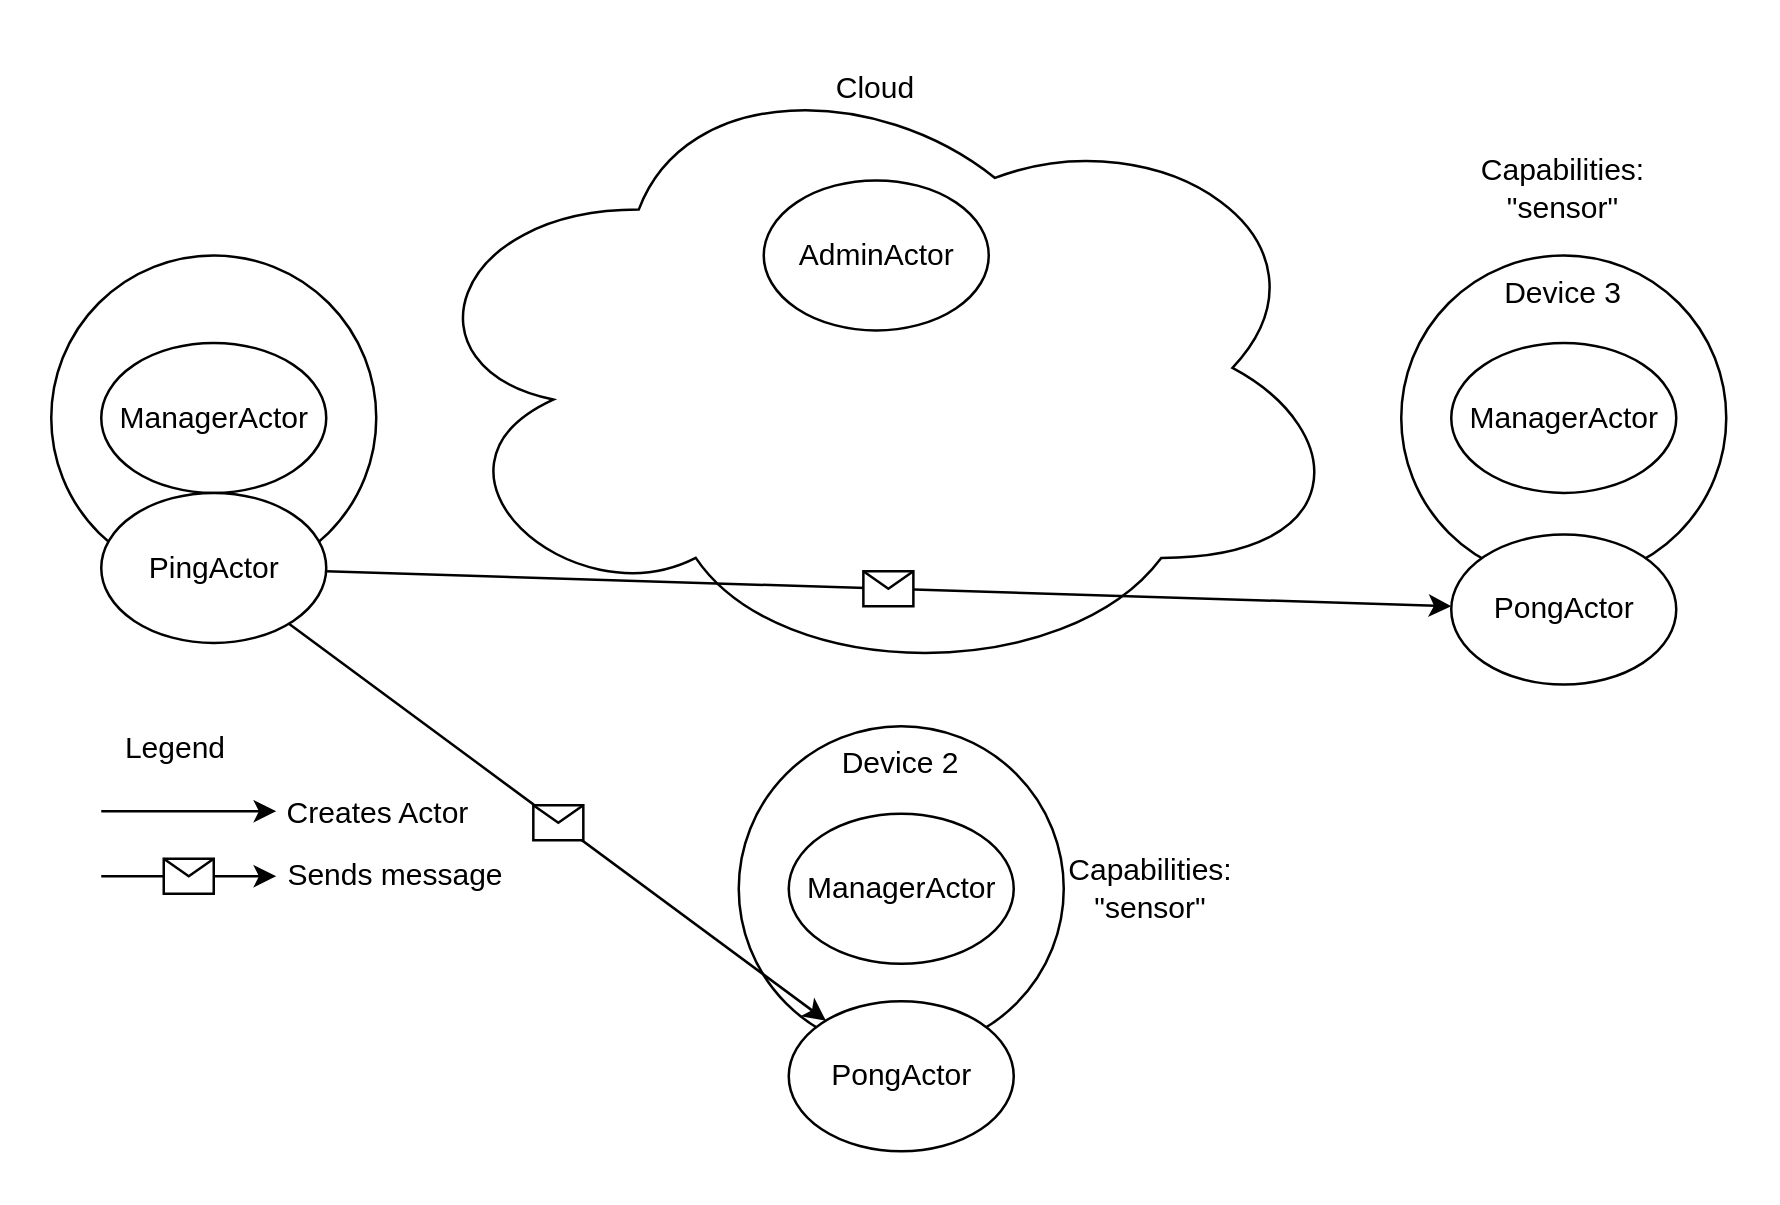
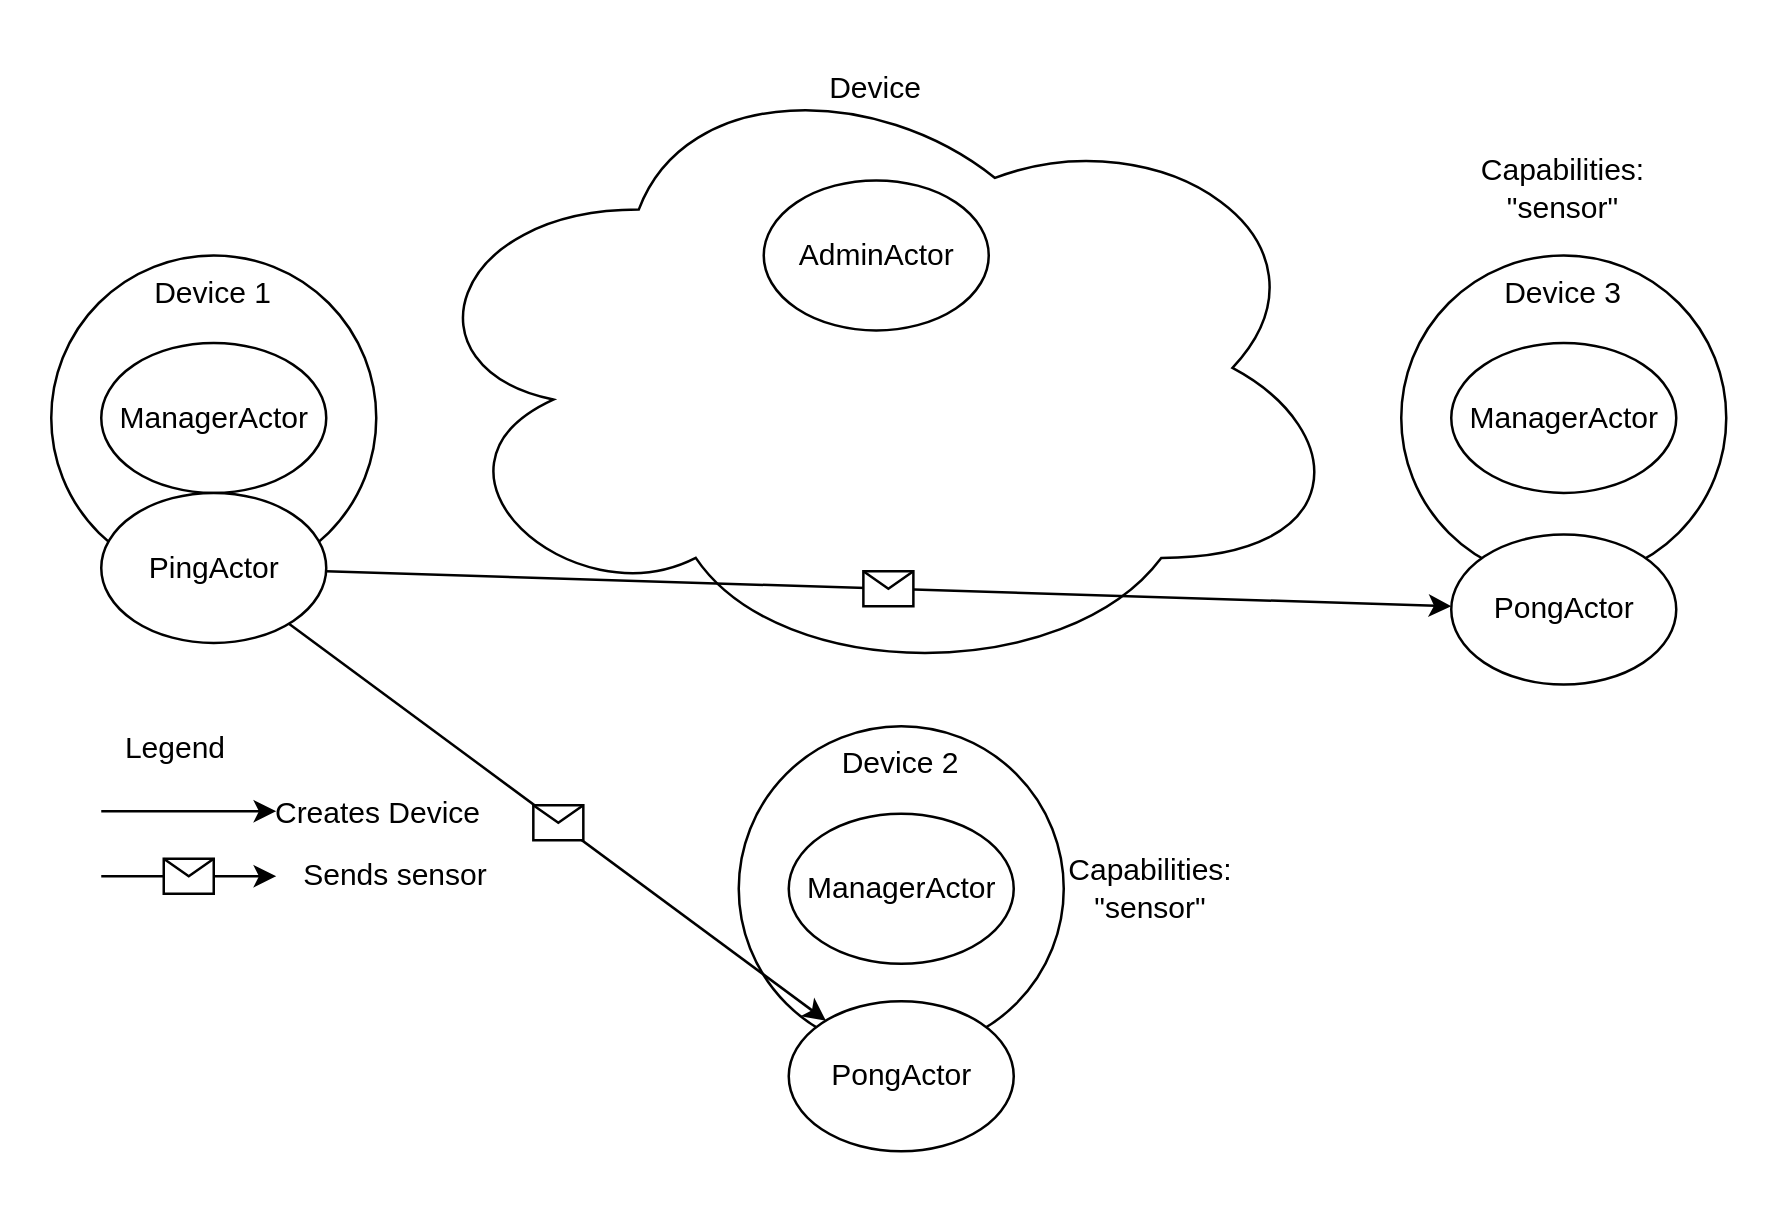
  <mxCell id="0" />
  <mxCell id="1" parent="0" />
  <mxCell id="2" value="" style="ellipse;shape=cloud;whiteSpace=wrap;html=1;" parent="1" vertex="1"><mxGeometry x="160" y="20" width="380" height="253.33" as="geometry" /></mxCell>
  <mxCell id="3" value="" style="group" parent="1" vertex="1" connectable="0"><mxGeometry x="305" y="71.66" width="90" height="60" as="geometry" /></mxCell>
  <mxCell id="4" value="" style="ellipse;whiteSpace=wrap;html=1;" parent="3" vertex="1"><mxGeometry width="90" height="60" as="geometry" /></mxCell>
  <mxCell id="5" value="AdminActor" style="text;html=1;strokeColor=none;fillColor=none;align=center;verticalAlign=middle;whiteSpace=wrap;rounded=0;" parent="3" vertex="1"><mxGeometry x="22.5" y="18.75" width="45" height="22.5" as="geometry" /></mxCell>
  <mxCell id="6" value="" style="ellipse;whiteSpace=wrap;html=1;aspect=fixed;" parent="1" vertex="1"><mxGeometry x="20" y="101.66" width="130" height="130" as="geometry" /></mxCell>
  <mxCell id="7" value="" style="group" parent="1" vertex="1" connectable="0"><mxGeometry x="40" y="136.66" width="90" height="60" as="geometry" /></mxCell>
  <mxCell id="8" value="" style="ellipse;whiteSpace=wrap;html=1;" parent="7" vertex="1"><mxGeometry width="90" height="60" as="geometry" /></mxCell>
  <mxCell id="9" value="ManagerActor" style="text;html=1;strokeColor=none;fillColor=none;align=center;verticalAlign=middle;whiteSpace=wrap;rounded=0;" parent="7" vertex="1"><mxGeometry x="22.5" y="18.75" width="45" height="22.5" as="geometry" /></mxCell>
  <mxCell id="10" value="" style="ellipse;whiteSpace=wrap;html=1;aspect=fixed;" parent="1" vertex="1"><mxGeometry x="295" y="290" width="130" height="130" as="geometry" /></mxCell>
  <mxCell id="11" value="" style="group" parent="1" vertex="1" connectable="0"><mxGeometry x="315" y="325" width="90" height="60" as="geometry" /></mxCell>
  <mxCell id="12" value="" style="ellipse;whiteSpace=wrap;html=1;" parent="11" vertex="1"><mxGeometry width="90" height="60" as="geometry" /></mxCell>
  <mxCell id="13" value="ManagerActor" style="text;html=1;strokeColor=none;fillColor=none;align=center;verticalAlign=middle;whiteSpace=wrap;rounded=0;" parent="11" vertex="1"><mxGeometry x="22.5" y="18.75" width="45" height="22.5" as="geometry" /></mxCell>
  <mxCell id="14" value="" style="ellipse;whiteSpace=wrap;html=1;aspect=fixed;" parent="1" vertex="1"><mxGeometry x="560" y="101.66" width="130" height="130" as="geometry" /></mxCell>
  <mxCell id="15" value="" style="group" parent="1" vertex="1" connectable="0"><mxGeometry x="580" y="136.66" width="90" height="60" as="geometry" /></mxCell>
  <mxCell id="16" value="" style="ellipse;whiteSpace=wrap;html=1;" parent="15" vertex="1"><mxGeometry width="90" height="60" as="geometry" /></mxCell>
  <mxCell id="17" value="ManagerActor" style="text;html=1;strokeColor=none;fillColor=none;align=center;verticalAlign=middle;whiteSpace=wrap;rounded=0;" parent="15" vertex="1"><mxGeometry x="22.5" y="18.75" width="45" height="22.5" as="geometry" /></mxCell>
  <mxCell id="18" value="Capabilities: &quot;sensor&quot;" style="text;html=1;strokeColor=none;fillColor=none;align=center;verticalAlign=middle;whiteSpace=wrap;rounded=0;" parent="1" vertex="1"><mxGeometry x="430" y="340" width="60" height="30" as="geometry" /></mxCell>
  <mxCell id="19" value="Capabilities: &quot;sensor&quot;" style="text;html=1;strokeColor=none;fillColor=none;align=center;verticalAlign=middle;whiteSpace=wrap;rounded=0;" parent="1" vertex="1"><mxGeometry x="595" y="60" width="60" height="30" as="geometry" /></mxCell>
  <mxCell id="20" value="Device 3" style="text;html=1;strokeColor=none;fillColor=none;align=center;verticalAlign=middle;whiteSpace=wrap;rounded=0;" parent="1" vertex="1"><mxGeometry x="595" y="101.66" width="60" height="30" as="geometry" /></mxCell>
  <mxCell id="21" value="Device 2" style="text;html=1;strokeColor=none;fillColor=none;align=center;verticalAlign=middle;whiteSpace=wrap;rounded=0;" parent="1" vertex="1"><mxGeometry x="330" y="290" width="60" height="30" as="geometry" /></mxCell>
+ <mxCell id="22" value="Device 1" style="text;html=1;strokeColor=none;fillColor=none;align=center;verticalAlign=middle;whiteSpace=wrap;rounded=0;" parent="1" vertex="1"><mxGeometry x="55" y="101.66" width="60" height="30" as="geometry" /></mxCell>
  <mxCell id="23" value="" style="group" parent="1" vertex="1" connectable="0"><mxGeometry x="40" y="196.66" width="90" height="60" as="geometry" /></mxCell>
  <mxCell id="24" value="" style="ellipse;whiteSpace=wrap;html=1;" parent="23" vertex="1"><mxGeometry width="90" height="60" as="geometry" /></mxCell>
  <mxCell id="25" value="" style="group" parent="23" vertex="1" connectable="0"><mxGeometry width="90" height="60" as="geometry" /></mxCell>
  <mxCell id="26" value="PingActor" style="text;html=1;strokeColor=none;fillColor=none;align=center;verticalAlign=middle;whiteSpace=wrap;rounded=0;" parent="25" vertex="1"><mxGeometry x="22.5" y="18.75" width="45" height="22.5" as="geometry" /></mxCell>
  <mxCell id="27" value="" style="group" parent="1" vertex="1" connectable="0"><mxGeometry x="315" y="400" width="90" height="60" as="geometry" /></mxCell>
  <mxCell id="28" value="" style="ellipse;whiteSpace=wrap;html=1;" parent="27" vertex="1"><mxGeometry width="90" height="60" as="geometry" /></mxCell>
  <mxCell id="29" value="" style="group" parent="27" vertex="1" connectable="0"><mxGeometry width="90" height="60" as="geometry" /></mxCell>
  <mxCell id="30" value="PongActor" style="text;html=1;strokeColor=none;fillColor=none;align=center;verticalAlign=middle;whiteSpace=wrap;rounded=0;" parent="29" vertex="1"><mxGeometry x="22.5" y="18.75" width="45" height="22.5" as="geometry" /></mxCell>
  <mxCell id="31" value="" style="group" parent="1" vertex="1" connectable="0"><mxGeometry x="580" y="213.33" width="90" height="60" as="geometry" /></mxCell>
  <mxCell id="32" value="" style="ellipse;whiteSpace=wrap;html=1;" parent="31" vertex="1"><mxGeometry width="90" height="60" as="geometry" /></mxCell>
  <mxCell id="33" value="" style="group" parent="31" vertex="1" connectable="0"><mxGeometry width="90" height="60" as="geometry" /></mxCell>
  <mxCell id="34" value="PongActor" style="text;html=1;strokeColor=none;fillColor=none;align=center;verticalAlign=middle;whiteSpace=wrap;rounded=0;" parent="33" vertex="1"><mxGeometry x="22.5" y="18.75" width="45" height="22.5" as="geometry" /></mxCell>
  <mxCell id="35" value="" style="endArrow=classic;html=1;" edge="1" parent="1" source="24" target="28"><mxGeometry relative="1" as="geometry"><mxPoint x="70" y="320" as="sourcePoint" /><mxPoint x="170" y="320" as="targetPoint" /></mxGeometry></mxCell>
  <mxCell id="36" value="" style="shape=message;html=1;outlineConnect=0;" vertex="1" parent="35"><mxGeometry width="20" height="14" relative="1" as="geometry"><mxPoint x="-10" y="-7" as="offset" /></mxGeometry></mxCell>
  <mxCell id="37" value="" style="endArrow=classic;html=1;" edge="1" parent="1" source="24" target="32"><mxGeometry relative="1" as="geometry"><mxPoint x="50" y="350" as="sourcePoint" /><mxPoint x="150" y="350" as="targetPoint" /></mxGeometry></mxCell>
  <mxCell id="38" value="" style="shape=message;html=1;outlineConnect=0;" vertex="1" parent="37"><mxGeometry width="20" height="14" relative="1" as="geometry"><mxPoint x="-10" y="-7" as="offset" /></mxGeometry></mxCell>
  <mxCell id="39" value="Legend" style="text;html=1;strokeColor=none;fillColor=none;align=center;verticalAlign=middle;whiteSpace=wrap;rounded=0;" vertex="1" parent="1"><mxGeometry x="40" y="284" width="60" height="30" as="geometry" /></mxCell>
  <mxCell id="40" value="" style="endArrow=classic;html=1;" edge="1" parent="1"><mxGeometry width="50" height="50" relative="1" as="geometry"><mxPoint x="40" y="324" as="sourcePoint" /><mxPoint x="110" y="324" as="targetPoint" /></mxGeometry></mxCell>
- <mxCell id="41" value="Creates Actor" style="text;html=1;strokeColor=none;fillColor=none;align=center;verticalAlign=middle;whiteSpace=wrap;rounded=0;" vertex="1" parent="1"><mxGeometry x="90" y="310" width="122" height="30" as="geometry" /></mxCell>
+ <mxCell id="41" value="Creates Device" style="text;html=1;strokeColor=none;fillColor=none;align=center;verticalAlign=middle;whiteSpace=wrap;rounded=0;" vertex="1" parent="1"><mxGeometry x="90" y="310" width="122" height="30" as="geometry" /></mxCell>
  <mxCell id="42" value="" style="endArrow=classic;html=1;" edge="1" parent="1"><mxGeometry relative="1" as="geometry"><mxPoint x="40" y="350" as="sourcePoint" /><mxPoint x="110" y="350" as="targetPoint" /></mxGeometry></mxCell>
  <mxCell id="43" value="" style="shape=message;html=1;outlineConnect=0;" vertex="1" parent="42"><mxGeometry width="20" height="14" relative="1" as="geometry"><mxPoint x="-10" y="-7" as="offset" /></mxGeometry></mxCell>
- <mxCell id="44" value="Sends message" style="text;html=1;strokeColor=none;fillColor=none;align=center;verticalAlign=middle;whiteSpace=wrap;rounded=0;" vertex="1" parent="1"><mxGeometry x="103" y="335" width="110" height="30" as="geometry" /></mxCell>
- <mxCell id="45" value="Cloud" style="text;html=1;strokeColor=none;fillColor=none;align=center;verticalAlign=middle;whiteSpace=wrap;rounded=0;" vertex="1" parent="1"><mxGeometry x="320" y="20" width="60" height="30" as="geometry" /></mxCell>
+ <mxCell id="44" value="Sends sensor" style="text;html=1;strokeColor=none;fillColor=none;align=center;verticalAlign=middle;whiteSpace=wrap;rounded=0;" vertex="1" parent="1"><mxGeometry x="103" y="335" width="110" height="30" as="geometry" /></mxCell>
+ <mxCell id="45" value="Device" style="text;html=1;strokeColor=none;fillColor=none;align=center;verticalAlign=middle;whiteSpace=wrap;rounded=0;" vertex="1" parent="1"><mxGeometry x="320" y="20" width="60" height="30" as="geometry" /></mxCell>
